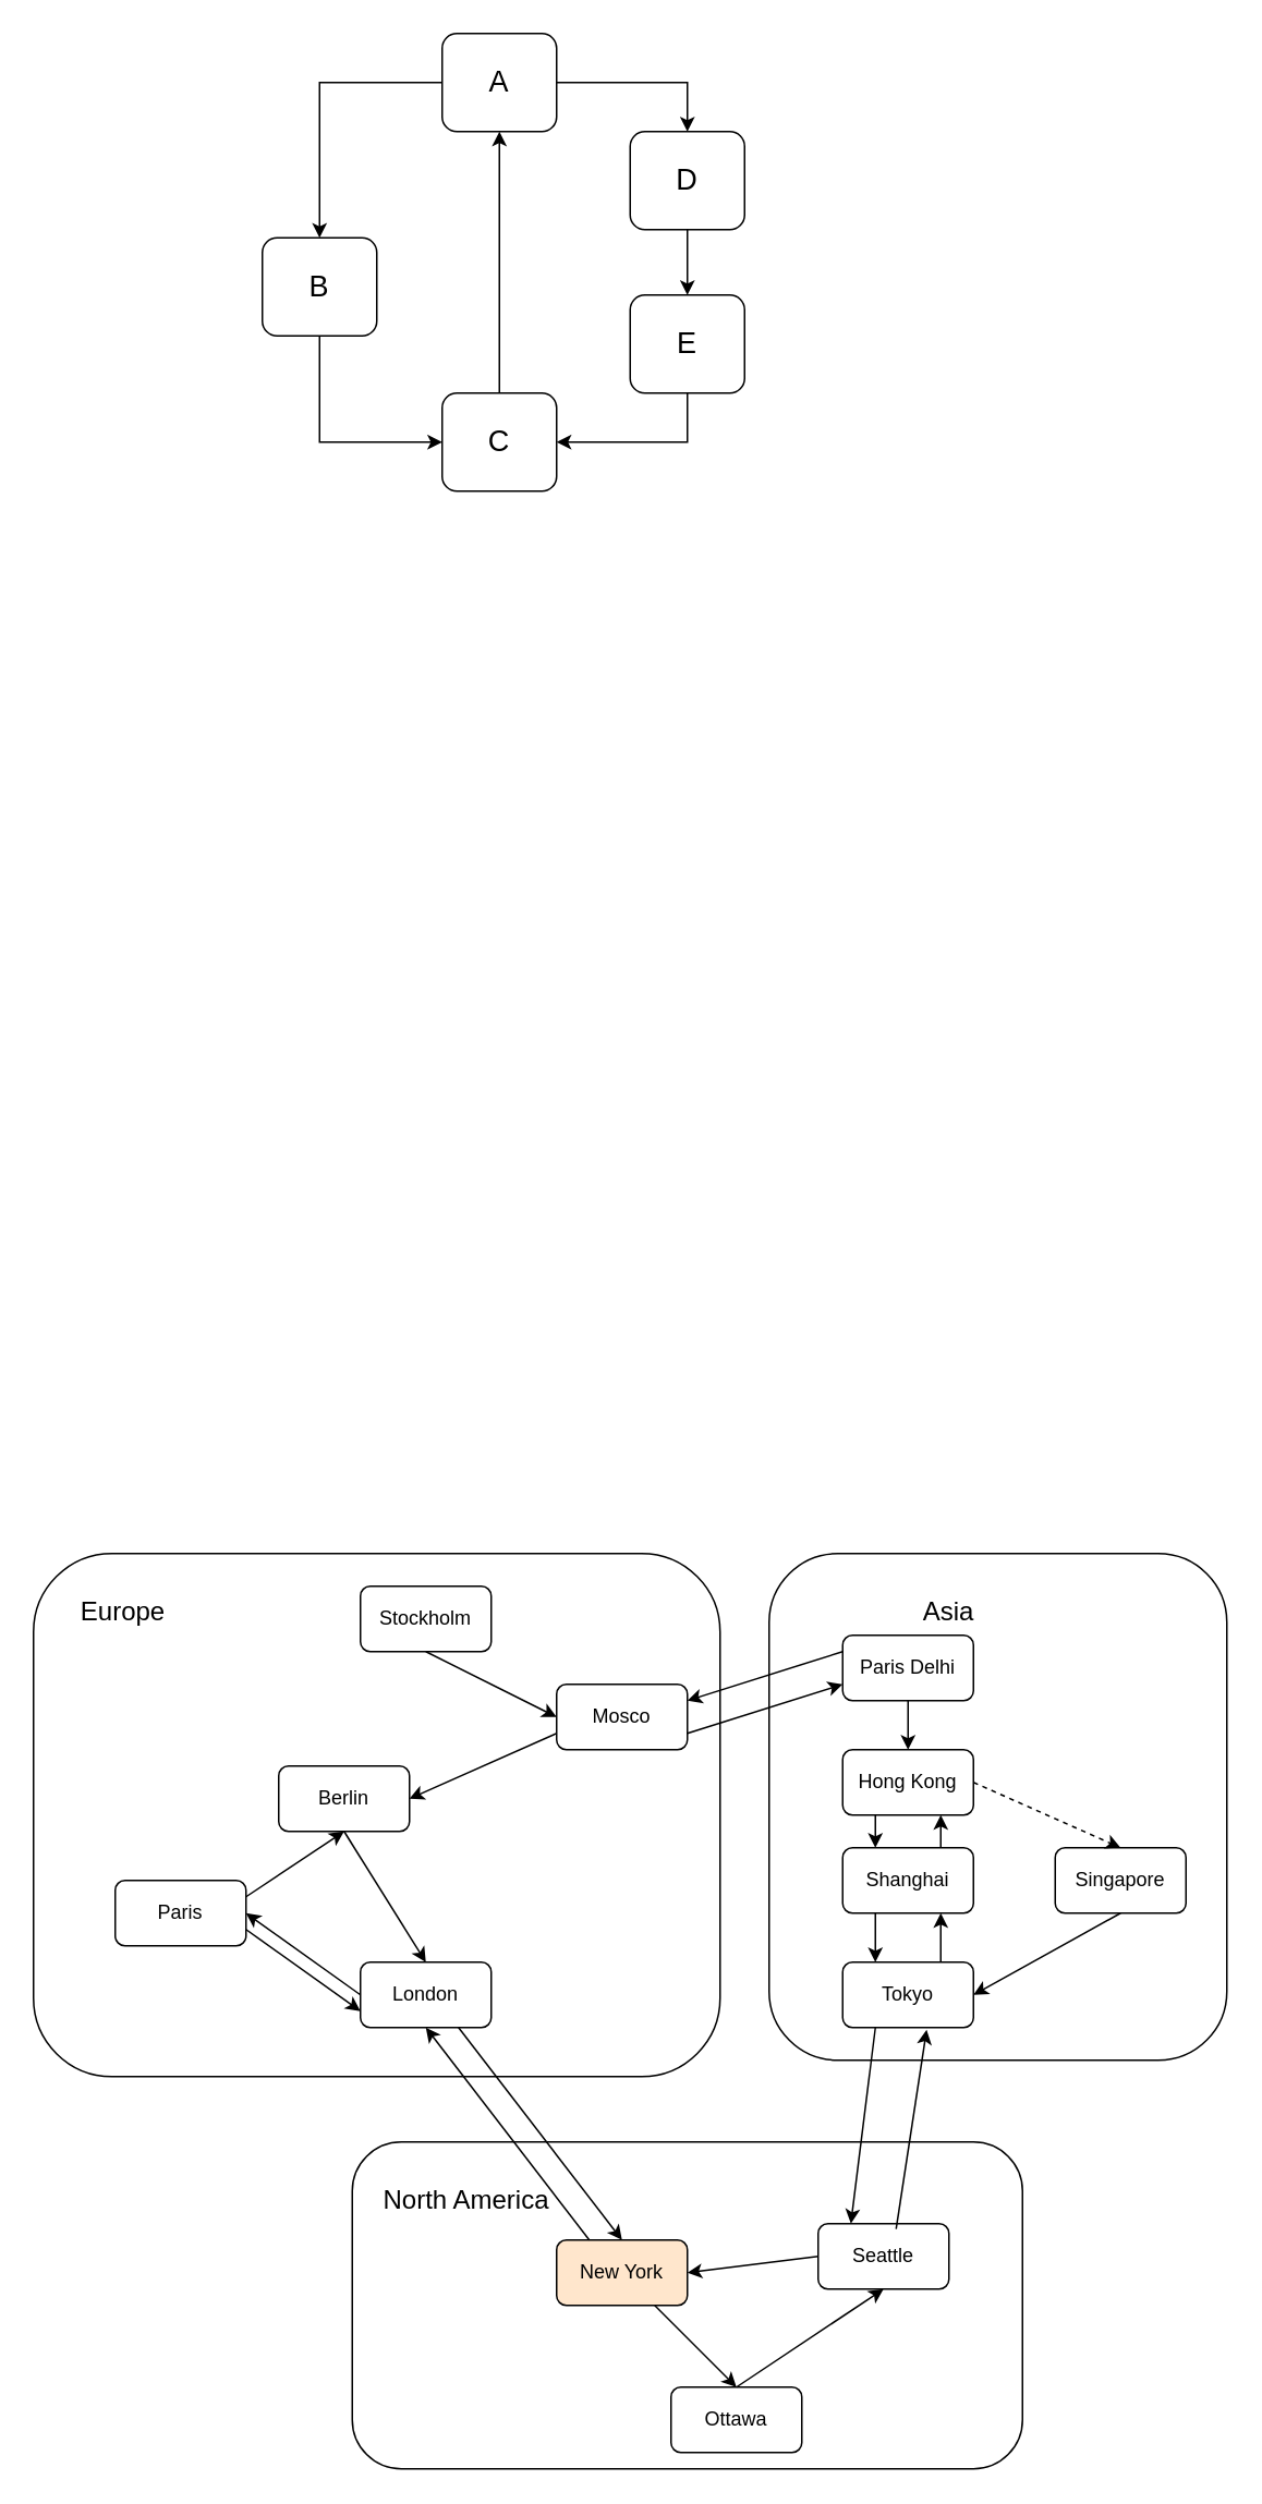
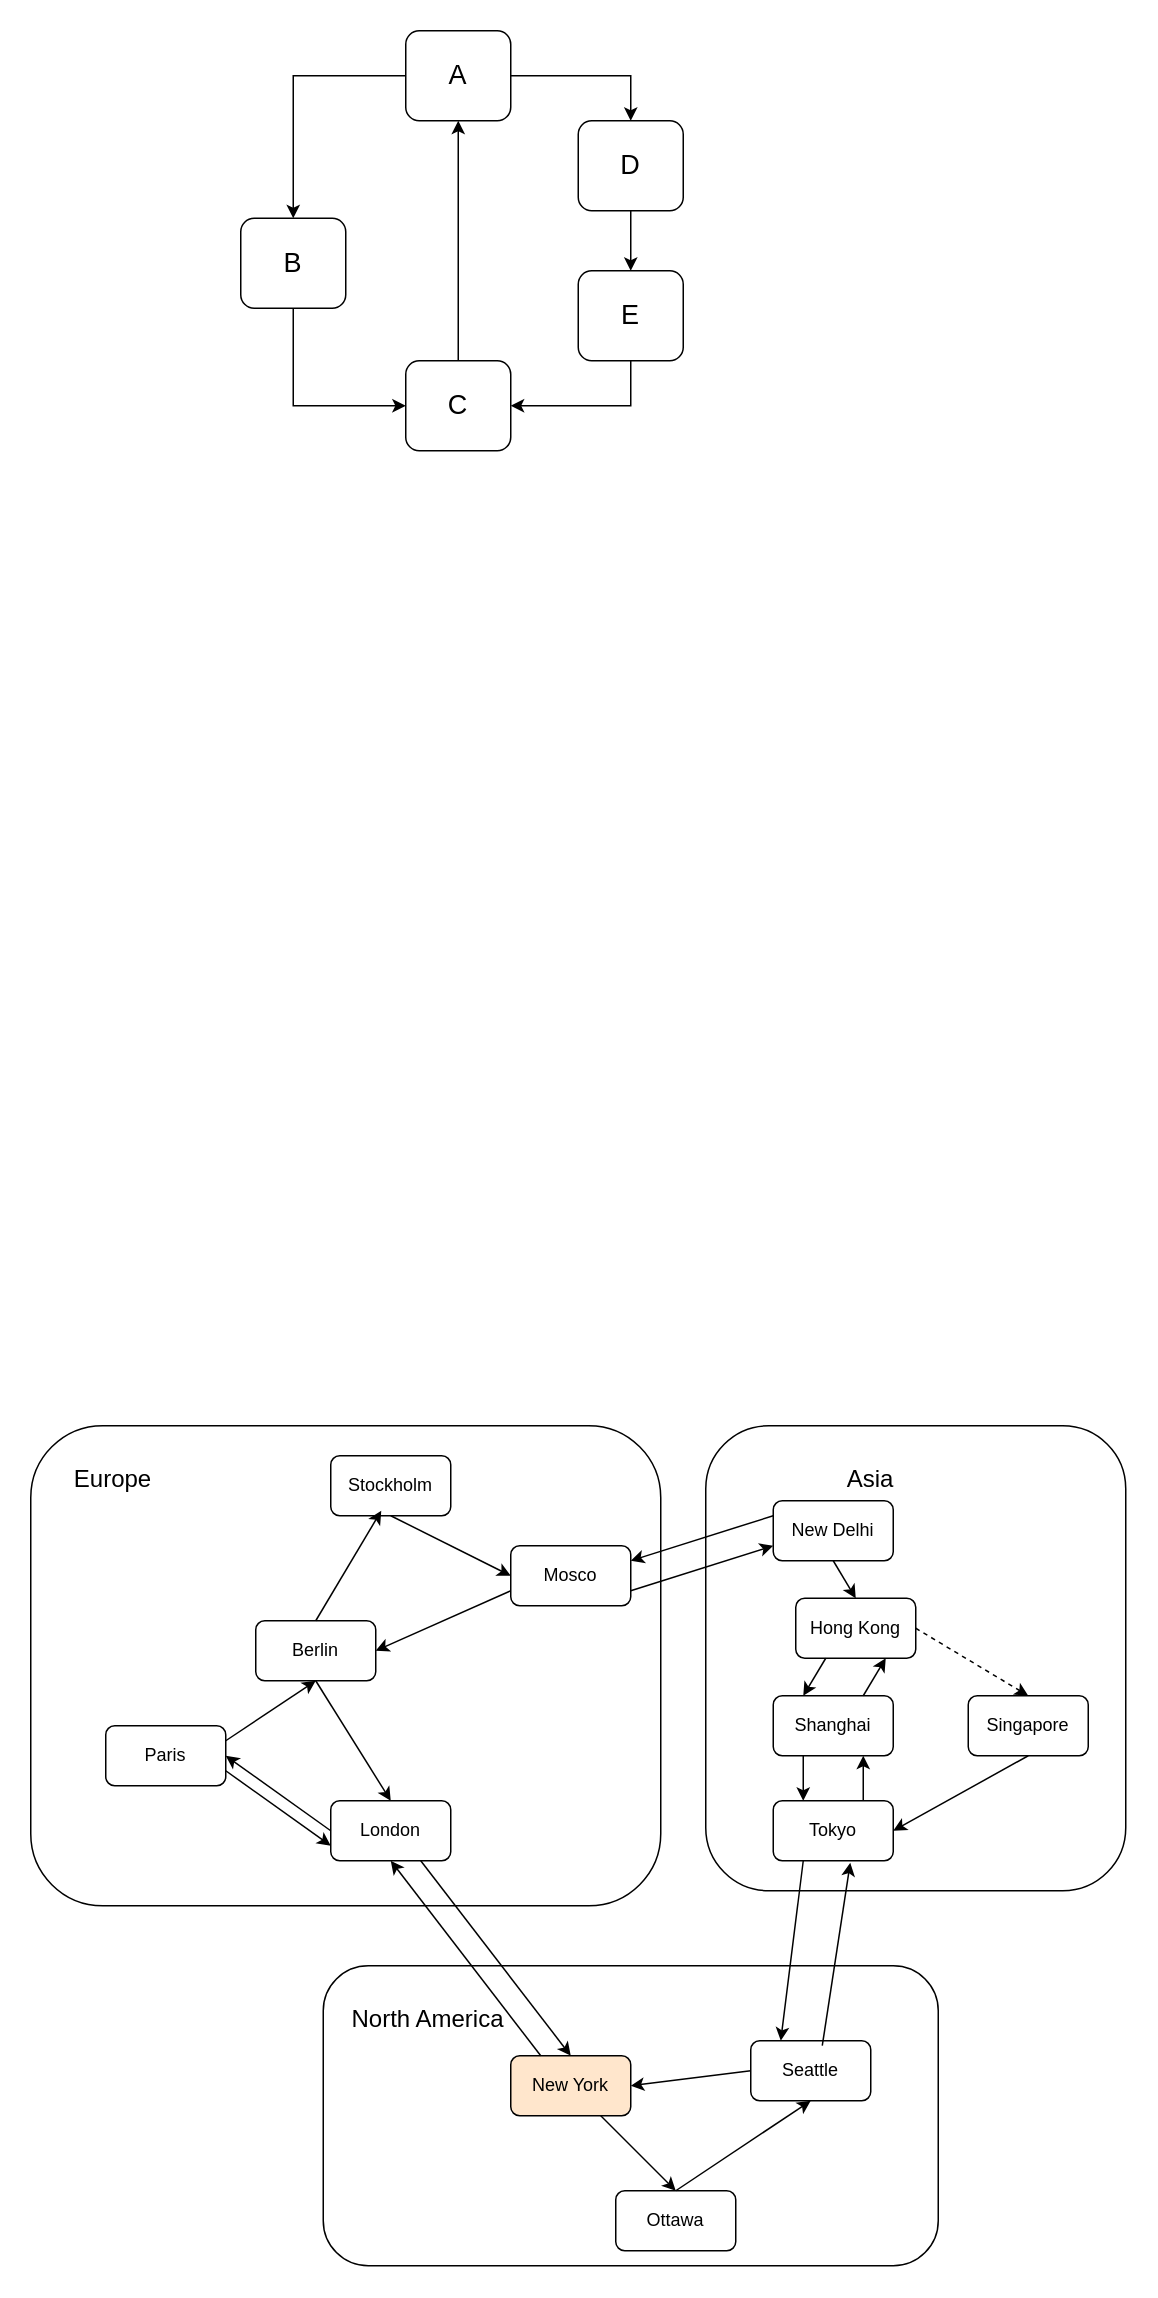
  <mxCell id="0" />
  <mxCell id="1" parent="0" />
  <mxCell id="2" value="" style="rounded=1;whiteSpace=wrap;html=1;" parent="1" vertex="1"><mxGeometry x="20" y="950" width="420" height="320" as="geometry" /></mxCell>
  <mxCell id="3" value="London" style="rounded=1;whiteSpace=wrap;html=1;" parent="1" vertex="1"><mxGeometry x="220" y="1200" width="80" height="40" as="geometry" /></mxCell>
  <mxCell id="4" value="Berlin" style="rounded=1;whiteSpace=wrap;html=1;" parent="1" vertex="1"><mxGeometry x="170" y="1080" width="80" height="40" as="geometry" /></mxCell>
  <mxCell id="5" value="Stockholm" style="rounded=1;whiteSpace=wrap;html=1;" parent="1" vertex="1"><mxGeometry x="220" y="970" width="80" height="40" as="geometry" /></mxCell>
  <mxCell id="6" value="Mosco" style="rounded=1;whiteSpace=wrap;html=1;" parent="1" vertex="1"><mxGeometry x="340" y="1030" width="80" height="40" as="geometry" /></mxCell>
  <mxCell id="7" value="Paris" style="rounded=1;whiteSpace=wrap;html=1;" parent="1" vertex="1"><mxGeometry x="70" y="1150" width="80" height="40" as="geometry" /></mxCell>
  <mxCell id="8" value="Europe" style="text;html=1;strokeColor=none;fillColor=none;align=center;verticalAlign=middle;whiteSpace=wrap;rounded=0;fontSize=16;" parent="1" vertex="1"><mxGeometry x="20" y="970" width="110" height="30" as="geometry" /></mxCell>
  <mxCell id="9" value="" style="rounded=1;whiteSpace=wrap;html=1;" parent="1" vertex="1"><mxGeometry x="215" y="1310" width="410" height="200" as="geometry" /></mxCell>
  <mxCell id="10" value="North America" style="text;html=1;strokeColor=none;fillColor=none;align=center;verticalAlign=middle;whiteSpace=wrap;rounded=0;fontSize=16;" parent="1" vertex="1"><mxGeometry x="220" y="1330" width="130" height="30" as="geometry" /></mxCell>
  <mxCell id="11" value="New York" style="rounded=1;whiteSpace=wrap;html=1;fillColor=#ffe6cc;" parent="1" vertex="1"><mxGeometry x="340" y="1370" width="80" height="40" as="geometry" /></mxCell>
  <mxCell id="12" value="Seattle" style="rounded=1;whiteSpace=wrap;html=1;" parent="1" vertex="1"><mxGeometry x="500" y="1360" width="80" height="40" as="geometry" /></mxCell>
  <mxCell id="13" value="Ottawa" style="rounded=1;whiteSpace=wrap;html=1;" parent="1" vertex="1"><mxGeometry x="410" y="1460" width="80" height="40" as="geometry" /></mxCell>
  <mxCell id="14" value="" style="rounded=1;whiteSpace=wrap;html=1;" parent="1" vertex="1"><mxGeometry x="470" y="950" width="280" height="310" as="geometry" /></mxCell>
  <mxCell id="15" value="Asia" style="text;html=1;strokeColor=none;fillColor=none;align=center;verticalAlign=middle;whiteSpace=wrap;rounded=0;fontSize=16;" parent="1" vertex="1"><mxGeometry x="515" y="970" width="130" height="30" as="geometry" /></mxCell>
  <mxCell id="16" value="Tokyo" style="rounded=1;whiteSpace=wrap;html=1;" parent="1" vertex="1"><mxGeometry x="515" y="1200" width="80" height="40" as="geometry" /></mxCell>
- <mxCell id="17" value="Paris Delhi" style="rounded=1;whiteSpace=wrap;html=1;" parent="1" vertex="1"><mxGeometry x="515" y="1000" width="80" height="40" as="geometry" /></mxCell>
- <mxCell id="18" value="Hong Kong" style="rounded=1;whiteSpace=wrap;html=1;" parent="1" vertex="1"><mxGeometry x="515" y="1070" width="80" height="40" as="geometry" /></mxCell>
+ <mxCell id="17" value="New Delhi" style="rounded=1;whiteSpace=wrap;html=1;" parent="1" vertex="1"><mxGeometry x="515" y="1000" width="80" height="40" as="geometry" /></mxCell>
+ <mxCell id="18" value="Hong Kong" style="rounded=1;whiteSpace=wrap;html=1;" parent="1" vertex="1"><mxGeometry x="530" y="1065" width="80" height="40" as="geometry" /></mxCell>
  <mxCell id="19" value="Shanghai" style="rounded=1;whiteSpace=wrap;html=1;" parent="1" vertex="1"><mxGeometry x="515" y="1130" width="80" height="40" as="geometry" /></mxCell>
  <mxCell id="20" value="Singapore" style="rounded=1;whiteSpace=wrap;html=1;" parent="1" vertex="1"><mxGeometry x="645" y="1130" width="80" height="40" as="geometry" /></mxCell>
+ <mxCell id="21" value="" style="endArrow=classic;html=1;fontSize=16;entryX=0.421;entryY=0.917;entryDx=0;entryDy=0;exitX=0.5;exitY=0;exitDx=0;exitDy=0;entryPerimeter=0;" parent="1" source="4" target="5" edge="1"><mxGeometry width="50" height="50" relative="1" as="geometry"><mxPoint x="60" y="1130" as="sourcePoint" /><mxPoint x="180" y="1110" as="targetPoint" /></mxGeometry></mxCell>
  <mxCell id="22" value="" style="endArrow=classic;html=1;fontSize=16;entryX=0;entryY=0.5;entryDx=0;entryDy=0;exitX=0.5;exitY=1;exitDx=0;exitDy=0;" parent="1" source="5" target="6" edge="1"><mxGeometry width="50" height="50" relative="1" as="geometry"><mxPoint x="220" y="1090" as="sourcePoint" /><mxPoint x="263.68" y="1016.68" as="targetPoint" /></mxGeometry></mxCell>
  <mxCell id="23" value="" style="endArrow=classic;html=1;fontSize=16;entryX=1;entryY=0.5;entryDx=0;entryDy=0;exitX=0;exitY=0.75;exitDx=0;exitDy=0;" parent="1" source="6" target="4" edge="1"><mxGeometry width="50" height="50" relative="1" as="geometry"><mxPoint x="270" y="1020" as="sourcePoint" /><mxPoint x="350" y="1060" as="targetPoint" /></mxGeometry></mxCell>
  <mxCell id="24" value="" style="endArrow=classic;html=1;fontSize=16;entryX=0.5;entryY=0;entryDx=0;entryDy=0;exitX=0.75;exitY=1;exitDx=0;exitDy=0;" parent="1" source="3" target="11" edge="1"><mxGeometry width="50" height="50" relative="1" as="geometry"><mxPoint x="350" y="1070" as="sourcePoint" /><mxPoint x="260" y="1110" as="targetPoint" /></mxGeometry></mxCell>
  <mxCell id="25" value="" style="endArrow=classic;html=1;fontSize=16;exitX=0.25;exitY=0;exitDx=0;exitDy=0;entryX=0.5;entryY=1;entryDx=0;entryDy=0;" parent="1" source="11" target="3" edge="1"><mxGeometry width="50" height="50" relative="1" as="geometry"><mxPoint x="290" y="1250" as="sourcePoint" /><mxPoint x="390" y="1380" as="targetPoint" /></mxGeometry></mxCell>
  <mxCell id="26" value="" style="endArrow=classic;html=1;fontSize=16;entryX=0.25;entryY=0;entryDx=0;entryDy=0;exitX=0.25;exitY=1;exitDx=0;exitDy=0;" parent="1" source="16" target="12" edge="1"><mxGeometry width="50" height="50" relative="1" as="geometry"><mxPoint x="290" y="1250" as="sourcePoint" /><mxPoint x="390" y="1380" as="targetPoint" /></mxGeometry></mxCell>
  <mxCell id="27" value="" style="endArrow=classic;html=1;fontSize=16;exitX=0.596;exitY=0.083;exitDx=0;exitDy=0;exitPerimeter=0;entryX=0.642;entryY=1.033;entryDx=0;entryDy=0;entryPerimeter=0;" parent="1" source="12" target="16" edge="1"><mxGeometry width="50" height="50" relative="1" as="geometry"><mxPoint x="545" y="1250" as="sourcePoint" /><mxPoint x="600" y="1300" as="targetPoint" /></mxGeometry></mxCell>
  <mxCell id="28" value="" style="endArrow=classic;html=1;fontSize=16;entryX=0.5;entryY=0;entryDx=0;entryDy=0;" parent="1" target="13" edge="1"><mxGeometry width="50" height="50" relative="1" as="geometry"><mxPoint x="400" y="1410" as="sourcePoint" /><mxPoint x="390" y="1380" as="targetPoint" /></mxGeometry></mxCell>
  <mxCell id="29" value="" style="endArrow=classic;html=1;fontSize=16;entryX=0.5;entryY=1;entryDx=0;entryDy=0;exitX=0.5;exitY=0;exitDx=0;exitDy=0;" parent="1" source="13" target="12" edge="1"><mxGeometry width="50" height="50" relative="1" as="geometry"><mxPoint x="410" y="1420" as="sourcePoint" /><mxPoint x="460" y="1470" as="targetPoint" /></mxGeometry></mxCell>
  <mxCell id="30" value="" style="endArrow=classic;html=1;fontSize=16;entryX=1;entryY=0.5;entryDx=0;entryDy=0;exitX=0;exitY=0.5;exitDx=0;exitDy=0;" parent="1" source="12" target="11" edge="1"><mxGeometry width="50" height="50" relative="1" as="geometry"><mxPoint x="460" y="1470" as="sourcePoint" /><mxPoint x="550" y="1410" as="targetPoint" /></mxGeometry></mxCell>
  <mxCell id="31" value="" style="endArrow=classic;html=1;fontSize=16;entryX=0;entryY=0.75;entryDx=0;entryDy=0;exitX=1;exitY=0.75;exitDx=0;exitDy=0;" parent="1" source="6" target="17" edge="1"><mxGeometry width="50" height="50" relative="1" as="geometry"><mxPoint x="350" y="1070" as="sourcePoint" /><mxPoint x="260" y="1110" as="targetPoint" /></mxGeometry></mxCell>
  <mxCell id="32" value="" style="endArrow=classic;html=1;fontSize=16;entryX=1;entryY=0.25;entryDx=0;entryDy=0;exitX=0;exitY=0.25;exitDx=0;exitDy=0;" parent="1" source="17" target="6" edge="1"><mxGeometry width="50" height="50" relative="1" as="geometry"><mxPoint x="430" y="1070" as="sourcePoint" /><mxPoint x="525" y="1040" as="targetPoint" /></mxGeometry></mxCell>
  <mxCell id="33" value="" style="endArrow=classic;html=1;fontSize=16;entryX=0.5;entryY=0;entryDx=0;entryDy=0;exitX=0.5;exitY=1;exitDx=0;exitDy=0;" parent="1" source="17" target="18" edge="1"><mxGeometry width="50" height="50" relative="1" as="geometry"><mxPoint x="430" y="1070" as="sourcePoint" /><mxPoint x="525" y="1040" as="targetPoint" /></mxGeometry></mxCell>
  <mxCell id="34" value="" style="endArrow=classic;html=1;fontSize=16;entryX=0.25;entryY=0;entryDx=0;entryDy=0;exitX=0.25;exitY=1;exitDx=0;exitDy=0;" parent="1" source="18" target="19" edge="1"><mxGeometry width="50" height="50" relative="1" as="geometry"><mxPoint x="565" y="1050" as="sourcePoint" /><mxPoint x="565" y="1080" as="targetPoint" /></mxGeometry></mxCell>
  <mxCell id="35" value="" style="endArrow=classic;html=1;fontSize=16;entryX=0.75;entryY=1;entryDx=0;entryDy=0;exitX=0.75;exitY=0;exitDx=0;exitDy=0;" parent="1" source="19" target="18" edge="1"><mxGeometry width="50" height="50" relative="1" as="geometry"><mxPoint x="545" y="1120" as="sourcePoint" /><mxPoint x="545" y="1140" as="targetPoint" /></mxGeometry></mxCell>
  <mxCell id="36" value="" style="endArrow=classic;html=1;fontSize=16;entryX=0.5;entryY=0;entryDx=0;entryDy=0;exitX=1;exitY=0.5;exitDx=0;exitDy=0;dashed=1;" parent="1" source="18" target="20" edge="1"><mxGeometry width="50" height="50" relative="1" as="geometry"><mxPoint x="545" y="1120" as="sourcePoint" /><mxPoint x="545" y="1140" as="targetPoint" /></mxGeometry></mxCell>
  <mxCell id="37" value="" style="endArrow=classic;html=1;fontSize=16;entryX=1;entryY=0.5;entryDx=0;entryDy=0;exitX=0.5;exitY=1;exitDx=0;exitDy=0;" parent="1" source="20" target="16" edge="1"><mxGeometry width="50" height="50" relative="1" as="geometry"><mxPoint x="605" y="1100" as="sourcePoint" /><mxPoint x="695" y="1140" as="targetPoint" /></mxGeometry></mxCell>
  <mxCell id="38" value="" style="endArrow=classic;html=1;fontSize=16;entryX=0.25;entryY=0;entryDx=0;entryDy=0;" parent="1" target="16" edge="1"><mxGeometry width="50" height="50" relative="1" as="geometry"><mxPoint x="535" y="1170" as="sourcePoint" /><mxPoint x="545" y="1140" as="targetPoint" /></mxGeometry></mxCell>
  <mxCell id="39" value="" style="endArrow=classic;html=1;fontSize=16;entryX=0.75;entryY=1;entryDx=0;entryDy=0;exitX=0.75;exitY=0;exitDx=0;exitDy=0;" parent="1" source="16" target="19" edge="1"><mxGeometry width="50" height="50" relative="1" as="geometry"><mxPoint x="545" y="1180" as="sourcePoint" /><mxPoint x="545" y="1210" as="targetPoint" /></mxGeometry></mxCell>
  <mxCell id="40" value="" style="endArrow=classic;html=1;fontSize=16;entryX=0.5;entryY=1;entryDx=0;entryDy=0;exitX=1;exitY=0.25;exitDx=0;exitDy=0;" parent="1" source="7" target="4" edge="1"><mxGeometry width="50" height="50" relative="1" as="geometry"><mxPoint x="220" y="1090" as="sourcePoint" /><mxPoint x="263.68" y="1016.68" as="targetPoint" /></mxGeometry></mxCell>
  <mxCell id="41" value="" style="endArrow=classic;html=1;fontSize=16;entryX=1;entryY=0.5;entryDx=0;entryDy=0;exitX=0;exitY=0.5;exitDx=0;exitDy=0;" parent="1" source="3" target="7" edge="1"><mxGeometry width="50" height="50" relative="1" as="geometry"><mxPoint x="160" y="1170" as="sourcePoint" /><mxPoint x="220" y="1130" as="targetPoint" /></mxGeometry></mxCell>
  <mxCell id="42" value="" style="endArrow=classic;html=1;fontSize=16;exitX=1;exitY=0.75;exitDx=0;exitDy=0;entryX=0;entryY=0.75;entryDx=0;entryDy=0;" parent="1" source="7" target="3" edge="1"><mxGeometry width="50" height="50" relative="1" as="geometry"><mxPoint x="230" y="1230" as="sourcePoint" /><mxPoint x="170" y="1190" as="targetPoint" /></mxGeometry></mxCell>
  <mxCell id="43" value="" style="endArrow=classic;html=1;fontSize=16;entryX=0.5;entryY=0;entryDx=0;entryDy=0;exitX=0.5;exitY=1;exitDx=0;exitDy=0;" parent="1" source="4" target="3" edge="1"><mxGeometry width="50" height="50" relative="1" as="geometry"><mxPoint x="160" y="1170" as="sourcePoint" /><mxPoint x="220" y="1130" as="targetPoint" /></mxGeometry></mxCell>
  <mxCell id="44" style="edgeStyle=orthogonalEdgeStyle;rounded=0;orthogonalLoop=1;jettySize=auto;html=1;exitX=1;exitY=0.5;exitDx=0;exitDy=0;entryX=0.5;entryY=0;entryDx=0;entryDy=0;fontSize=18;" edge="1" parent="1" source="46" target="54"><mxGeometry relative="1" as="geometry" /></mxCell>
  <mxCell id="45" style="edgeStyle=orthogonalEdgeStyle;rounded=0;orthogonalLoop=1;jettySize=auto;html=1;exitX=0;exitY=0.5;exitDx=0;exitDy=0;entryX=0.5;entryY=0;entryDx=0;entryDy=0;fontSize=18;" edge="1" parent="1" source="46" target="48"><mxGeometry relative="1" as="geometry" /></mxCell>
  <mxCell id="46" value="A" style="rounded=1;whiteSpace=wrap;html=1;fontSize=18;" vertex="1" parent="1"><mxGeometry x="270" y="20" width="70" height="60" as="geometry" /></mxCell>
  <mxCell id="47" style="edgeStyle=orthogonalEdgeStyle;rounded=0;orthogonalLoop=1;jettySize=auto;html=1;exitX=0.5;exitY=1;exitDx=0;exitDy=0;entryX=0;entryY=0.5;entryDx=0;entryDy=0;fontSize=18;" edge="1" parent="1" source="48" target="50"><mxGeometry relative="1" as="geometry" /></mxCell>
  <mxCell id="48" value="B" style="rounded=1;whiteSpace=wrap;html=1;fontSize=18;" vertex="1" parent="1"><mxGeometry x="160" y="145" width="70" height="60" as="geometry" /></mxCell>
  <mxCell id="49" style="edgeStyle=orthogonalEdgeStyle;rounded=0;orthogonalLoop=1;jettySize=auto;html=1;exitX=0.5;exitY=0;exitDx=0;exitDy=0;fontSize=18;" edge="1" parent="1" source="50" target="46"><mxGeometry relative="1" as="geometry" /></mxCell>
  <mxCell id="50" value="C" style="rounded=1;whiteSpace=wrap;html=1;fontSize=18;" vertex="1" parent="1"><mxGeometry x="270" y="240" width="70" height="60" as="geometry" /></mxCell>
  <mxCell id="51" style="edgeStyle=orthogonalEdgeStyle;rounded=0;orthogonalLoop=1;jettySize=auto;html=1;exitX=0.5;exitY=1;exitDx=0;exitDy=0;fontSize=18;" edge="1" parent="1" source="52" target="50"><mxGeometry relative="1" as="geometry" /></mxCell>
  <mxCell id="52" value="E" style="rounded=1;whiteSpace=wrap;html=1;fontSize=18;" vertex="1" parent="1"><mxGeometry x="385" y="180" width="70" height="60" as="geometry" /></mxCell>
  <mxCell id="53" style="edgeStyle=orthogonalEdgeStyle;rounded=0;orthogonalLoop=1;jettySize=auto;html=1;exitX=0.5;exitY=1;exitDx=0;exitDy=0;fontSize=18;" edge="1" parent="1" source="54" target="52"><mxGeometry relative="1" as="geometry" /></mxCell>
  <mxCell id="54" value="D" style="rounded=1;whiteSpace=wrap;html=1;fontSize=18;" vertex="1" parent="1"><mxGeometry x="385" y="80" width="70" height="60" as="geometry" /></mxCell>
